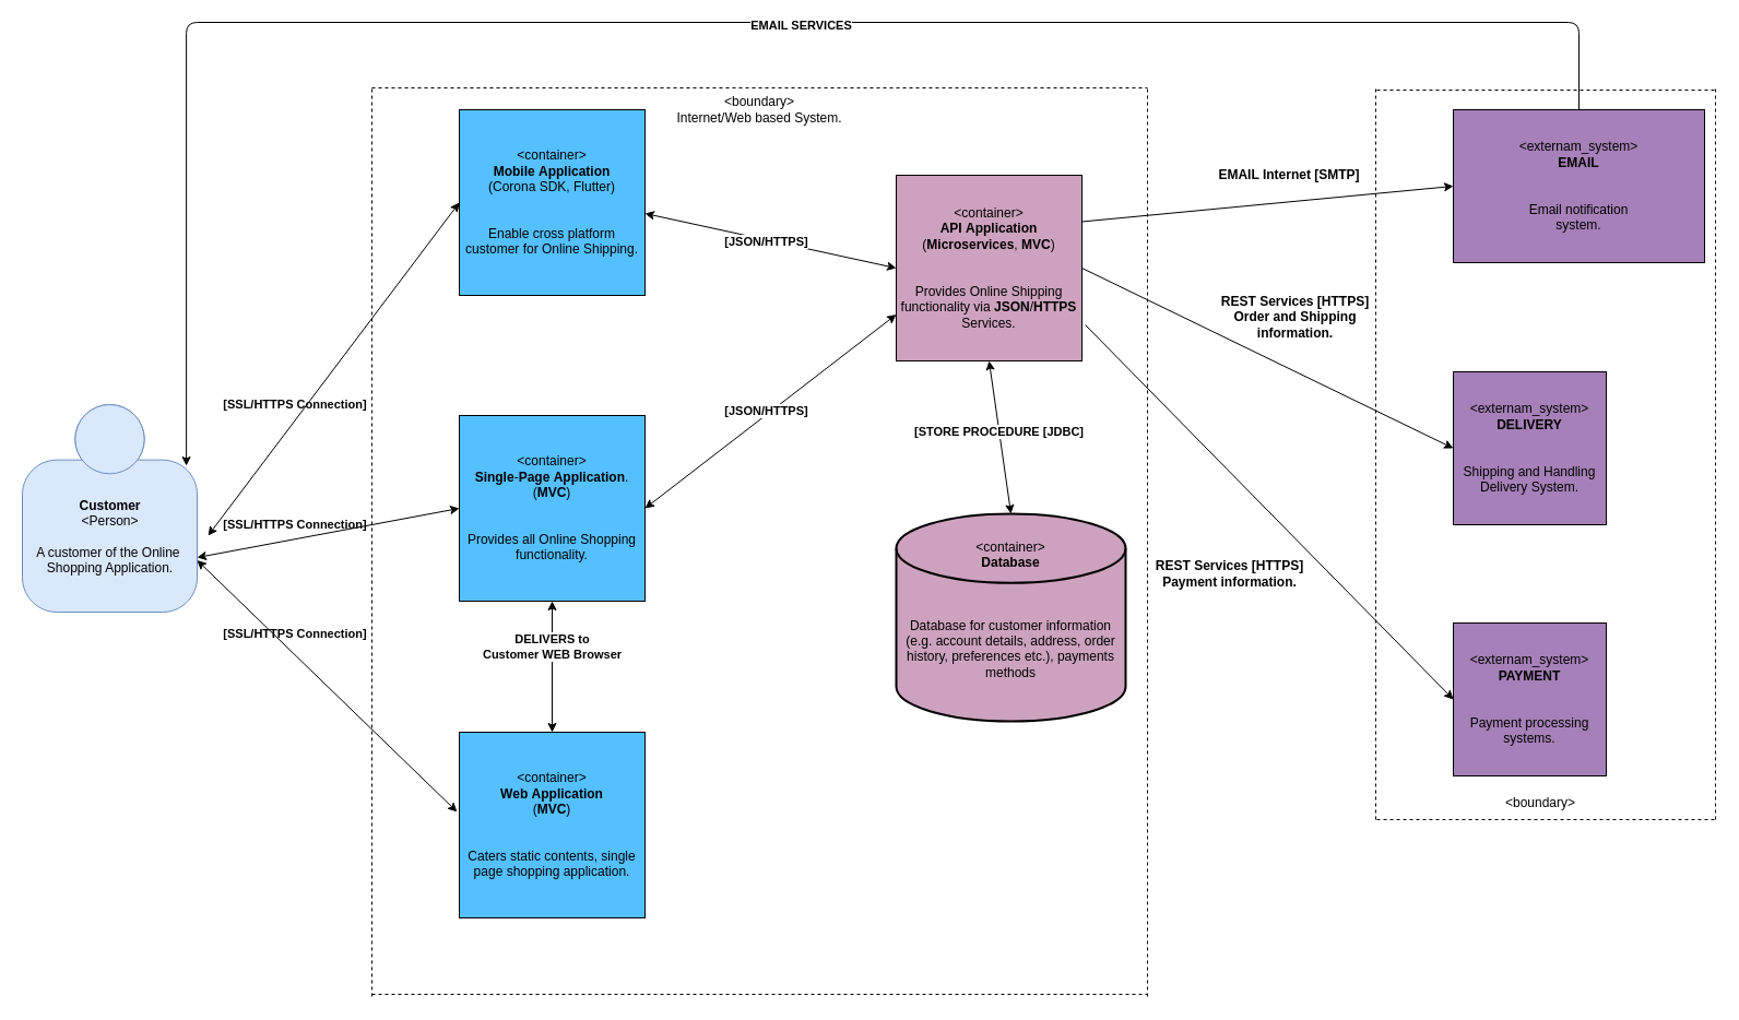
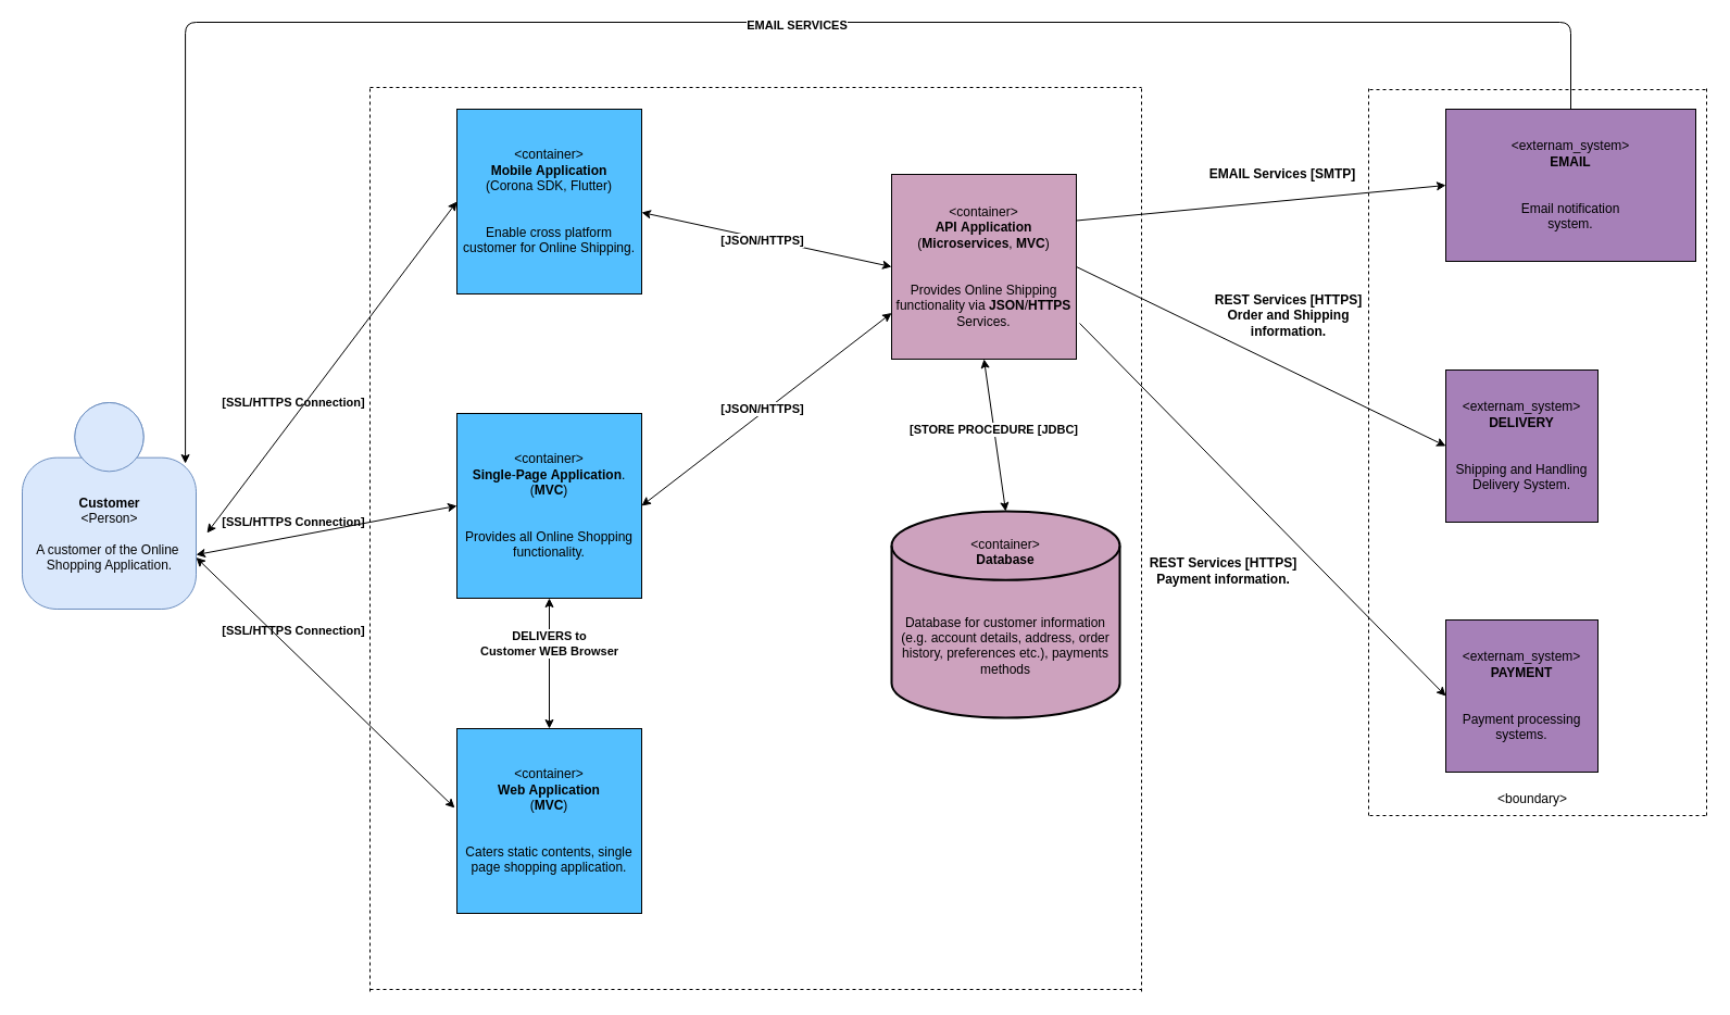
  <mxCell id="0" />
  <mxCell id="1" parent="0" />
  <mxCell id="2" value="&lt;b&gt;Customer&lt;/b&gt;&lt;div&gt;&amp;lt;Person&amp;gt;&lt;/div&gt;&lt;br&gt;&lt;div&gt;A customer of the Online&amp;nbsp;&lt;/div&gt;&lt;div&gt;Shopping Application.&lt;/div&gt;" style="html=1;dashed=0;whitespace=wrap;fillColor=#DAE8FC;strokeColor=#6C8EBF;shape=mxgraph.c4.person;align=center;points=[[0.5,0,0],[1,0.5,0],[1,0.75,0],[0.75,1,0],[0.5,1,0],[0.25,1,0],[0,0.75,0],[0,0.5,0]];" parent="1" vertex="1"><mxGeometry x="20" y="370" width="160" height="190" as="geometry" /></mxCell>
  <mxCell id="3" value="&amp;lt;externam_system&amp;gt;&lt;br&gt;&lt;b&gt;EMAIL&lt;/b&gt;&lt;br&gt;&lt;br&gt;&lt;br&gt;Email notification &lt;br&gt;system." style="whiteSpace=wrap;html=1;aspect=fixed;fillColor=#A680B8;" parent="1" vertex="1"><mxGeometry x="1330" y="100" width="230" height="140" as="geometry" /></mxCell>
  <mxCell id="4" value="&amp;lt;externam_system&amp;gt;&lt;br&gt;&lt;b&gt;DELIVERY&lt;/b&gt;&lt;br&gt;&lt;br&gt;&lt;br&gt;Shipping and Handling Delivery System." style="whiteSpace=wrap;html=1;aspect=fixed;fillColor=#A680B8;" parent="1" vertex="1"><mxGeometry x="1330" y="340" width="140" height="140" as="geometry" /></mxCell>
  <mxCell id="5" value="&amp;lt;externam_system&amp;gt;&lt;br&gt;&lt;b&gt;PAYMENT&lt;/b&gt;&lt;br&gt;&lt;br&gt;&lt;br&gt;Payment processing systems." style="whiteSpace=wrap;html=1;aspect=fixed;fillColor=#A680B8;" parent="1" vertex="1"><mxGeometry x="1330" y="570" width="140" height="140" as="geometry" /></mxCell>
  <mxCell id="6" value="&amp;lt;container&amp;gt;&lt;br&gt;&lt;b&gt;Web&lt;/b&gt; &lt;b&gt;Application&lt;/b&gt;&lt;br&gt;(&lt;b&gt;MVC&lt;/b&gt;)&lt;br&gt;&lt;br&gt;&lt;br&gt;Caters static contents, single page shopping application." style="whiteSpace=wrap;html=1;aspect=fixed;fillColor=#54C0FF;" parent="1" vertex="1"><mxGeometry x="420" y="670" width="170" height="170" as="geometry" /></mxCell>
  <mxCell id="7" value="&amp;lt;container&amp;gt;&lt;br&gt;&lt;b&gt;Single&lt;/b&gt;-&lt;b&gt;Page&lt;/b&gt; &lt;b&gt;Application&lt;/b&gt;.&lt;br&gt;(&lt;b&gt;MVC&lt;/b&gt;)&lt;br&gt;&lt;br&gt;&lt;br&gt;Provides all Online Shopping functionality." style="whiteSpace=wrap;html=1;aspect=fixed;fillColor=#54C0FF;" parent="1" vertex="1"><mxGeometry x="420" y="380" width="170" height="170" as="geometry" /></mxCell>
  <mxCell id="8" value="&amp;lt;container&amp;gt;&lt;br&gt;&lt;b&gt;Mobile&lt;/b&gt; &lt;b&gt;Application&lt;/b&gt;&lt;br&gt;(Corona SDK, Flutter)&lt;br&gt;&lt;br&gt;&lt;br&gt;Enable cross platform customer for Online Shipping." style="whiteSpace=wrap;html=1;aspect=fixed;fillColor=#54C0FF;" parent="1" vertex="1"><mxGeometry x="420" y="100" width="170" height="170" as="geometry" /></mxCell>
  <mxCell id="9" value="&amp;lt;container&amp;gt;&lt;br&gt;&lt;b&gt;Database&lt;/b&gt;&lt;br&gt;&lt;br&gt;&lt;br&gt;&lt;br&gt;Database for customer information (e.g. account details, address, order history, preferences etc.), payments methods&lt;br&gt;&lt;br&gt;" style="strokeWidth=2;html=1;shape=mxgraph.flowchart.database;whiteSpace=wrap;fillColor=#CDA2BE;" parent="1" vertex="1"><mxGeometry y="470" width="210" height="190" as="geometry" x="820" /></mxCell>
  <mxCell id="10" value="&amp;lt;container&amp;gt;&lt;br&gt;&lt;b&gt;API&lt;/b&gt; &lt;b&gt;Application&lt;/b&gt;&lt;br&gt;(&lt;b&gt;Microservices&lt;/b&gt;, &lt;b&gt;MVC&lt;/b&gt;)&lt;br&gt;&lt;br&gt;&lt;br&gt;Provides Online Shipping functionality via &lt;b&gt;JSON&lt;/b&gt;/&lt;b&gt;HTTPS&lt;/b&gt; Services." style="whiteSpace=wrap;html=1;aspect=fixed;fillColor=#CDA2BE;" parent="1" vertex="1"><mxGeometry y="160" width="170" height="170" as="geometry" x="820" /></mxCell>
  <mxCell id="11" value="" style="endArrow=none;dashed=1;html=1;" parent="1" edge="1"><mxGeometry width="50" height="50" relative="1" as="geometry"><mxPoint x="1259" y="750" as="sourcePoint" /><mxPoint x="1259" y="80" as="targetPoint" /></mxGeometry></mxCell>
  <mxCell id="12" value="" style="endArrow=none;dashed=1;html=1;" parent="1" edge="1"><mxGeometry width="50" height="50" relative="1" as="geometry"><mxPoint x="1260" y="82" as="sourcePoint" /><mxPoint x="1570" y="82" as="targetPoint" /></mxGeometry></mxCell>
  <mxCell id="13" value="" style="endArrow=none;dashed=1;html=1;" parent="1" edge="1"><mxGeometry width="50" height="50" relative="1" as="geometry"><mxPoint x="1570" y="750" as="sourcePoint" /><mxPoint x="1570" y="80" as="targetPoint" /></mxGeometry></mxCell>
  <mxCell id="14" value="" style="endArrow=none;dashed=1;html=1;" parent="1" edge="1"><mxGeometry width="50" height="50" relative="1" as="geometry"><mxPoint x="1260" y="750" as="sourcePoint" /><mxPoint x="1570" y="750" as="targetPoint" /></mxGeometry></mxCell>
  <mxCell id="15" value="&amp;lt;boundary&amp;gt;" style="text;html=1;strokeColor=none;fillColor=none;align=center;verticalAlign=middle;whiteSpace=wrap;rounded=0;rotation=0;" parent="1" vertex="1"><mxGeometry x="1360" y="720" width="100" height="30" as="geometry" /></mxCell>
  <mxCell id="16" value="" style="endArrow=none;dashed=1;html=1;" parent="1" edge="1"><mxGeometry width="50" height="50" relative="1" as="geometry"><mxPoint x="340" y="912" as="sourcePoint" /><mxPoint x="340" y="80" as="targetPoint" /></mxGeometry></mxCell>
  <mxCell id="17" value="" style="endArrow=none;dashed=1;html=1;" parent="1" edge="1"><mxGeometry width="50" height="50" relative="1" as="geometry"><mxPoint x="1050" y="912" as="sourcePoint" /><mxPoint x="1050" y="80" as="targetPoint" /></mxGeometry></mxCell>
  <mxCell id="18" value="" style="endArrow=none;dashed=1;html=1;" parent="1" edge="1"><mxGeometry width="50" height="50" relative="1" as="geometry"><mxPoint x="340" y="910" as="sourcePoint" /><mxPoint x="1050" y="910" as="targetPoint" /></mxGeometry></mxCell>
  <mxCell id="19" value="" style="endArrow=none;dashed=1;html=1;" parent="1" edge="1"><mxGeometry width="50" height="50" relative="1" as="geometry"><mxPoint x="340" y="80" as="sourcePoint" /><mxPoint x="1050" y="80" as="targetPoint" /></mxGeometry></mxCell>
- <mxCell id="20" value="&amp;lt;boundary&amp;gt;&lt;br&gt;Internet/Web based System." style="text;html=1;strokeColor=none;fillColor=none;align=center;verticalAlign=middle;whiteSpace=wrap;rounded=0;" parent="1" vertex="1"><mxGeometry x="610" y="80" width="170" height="40" as="geometry" /></mxCell>
  <mxCell id="21" value="" style="endArrow=classic;startArrow=classic;html=1;exitX=1;exitY=0.75;exitDx=0;exitDy=0;exitPerimeter=0;entryX=-0.012;entryY=0.429;entryDx=0;entryDy=0;entryPerimeter=0;" parent="1" source="2" target="6" edge="1"><mxGeometry width="50" height="50" relative="1" as="geometry"><mxPoint x="140" y="680" as="sourcePoint" /><mxPoint x="190" y="630" as="targetPoint" /></mxGeometry></mxCell>
  <mxCell id="22" value="" style="endArrow=classic;startArrow=classic;html=1;entryX=0;entryY=0.5;entryDx=0;entryDy=0;" parent="1" target="7" edge="1"><mxGeometry width="50" height="50" relative="1" as="geometry"><mxPoint x="180" y="510" as="sourcePoint" /><mxPoint x="250" y="470" as="targetPoint" /></mxGeometry></mxCell>
  <mxCell id="23" value="" style="endArrow=classic;startArrow=classic;html=1;entryX=0;entryY=0.5;entryDx=0;entryDy=0;" parent="1" target="8" edge="1"><mxGeometry width="50" height="50" relative="1" as="geometry"><mxPoint x="190" y="490" as="sourcePoint" /><mxPoint x="410" y="200" as="targetPoint" /></mxGeometry></mxCell>
  <mxCell id="24" value="&lt;meta charset=&quot;utf-8&quot;&gt;&lt;b style=&quot;font-family: Helvetica; font-size: 11px; font-style: normal; font-variant-ligatures: normal; font-variant-caps: normal; letter-spacing: normal; orphans: 2; text-align: center; text-indent: 0px; text-transform: none; widows: 2; word-spacing: 0px; -webkit-text-stroke-width: 0px; text-decoration-style: initial; text-decoration-color: initial;&quot;&gt;[SSL/HTTPS Connection]&lt;/b&gt;" style="text;html=1;strokeColor=none;fillColor=none;align=center;verticalAlign=middle;whiteSpace=wrap;rounded=0;" parent="1" vertex="1"><mxGeometry x="200" y="360" width="140" height="20" as="geometry" /></mxCell>
  <mxCell id="25" value="" style="endArrow=classic;startArrow=classic;html=1;entryX=0;entryY=0.5;entryDx=0;entryDy=0;" parent="1" target="10" edge="1"><mxGeometry width="50" height="50" relative="1" as="geometry"><mxPoint x="590" y="195" as="sourcePoint" /><mxPoint x="640" y="145" as="targetPoint" /></mxGeometry></mxCell>
  <mxCell id="26" value="&lt;b&gt;[JSON/HTTPS]&lt;/b&gt;" style="edgeLabel;html=1;align=center;verticalAlign=middle;resizable=0;points=[];rotation=0;" parent="25" vertex="1" connectable="0"><mxGeometry x="-0.217" relative="1" as="geometry"><mxPoint x="20.1" y="5.46" as="offset" /></mxGeometry></mxCell>
  <mxCell id="27" value="" style="endArrow=classic;startArrow=classic;html=1;exitX=1;exitY=0.5;exitDx=0;exitDy=0;entryX=0;entryY=0.75;entryDx=0;entryDy=0;" parent="1" source="7" target="10" edge="1"><mxGeometry width="50" height="50" relative="1" as="geometry"><mxPoint x="600" y="480" as="sourcePoint" /><mxPoint x="650" y="430" as="targetPoint" /></mxGeometry></mxCell>
  <mxCell id="28" value="&lt;b&gt;[JSON/HTTPS]&lt;/b&gt;" style="edgeLabel;html=1;align=center;verticalAlign=middle;resizable=0;points=[];rotation=0;" parent="1" vertex="1" connectable="0"><mxGeometry x="670" y="390.004" as="geometry"><mxPoint x="30.1" y="-14.54" as="offset" /></mxGeometry></mxCell>
  <mxCell id="29" value="&lt;meta charset=&quot;utf-8&quot;&gt;&lt;b style=&quot;font-family: Helvetica; font-size: 11px; font-style: normal; font-variant-ligatures: normal; font-variant-caps: normal; letter-spacing: normal; orphans: 2; text-align: center; text-indent: 0px; text-transform: none; widows: 2; word-spacing: 0px; -webkit-text-stroke-width: 0px; text-decoration-style: initial; text-decoration-color: initial;&quot;&gt;[SSL/HTTPS Connection]&lt;/b&gt;" style="text;html=1;strokeColor=none;fillColor=none;align=center;verticalAlign=middle;whiteSpace=wrap;rounded=0;" parent="1" vertex="1"><mxGeometry x="200" y="470" width="140" height="20" as="geometry" /></mxCell>
  <mxCell id="30" value="&lt;meta charset=&quot;utf-8&quot;&gt;&lt;b style=&quot;font-family: Helvetica; font-size: 11px; font-style: normal; font-variant-ligatures: normal; font-variant-caps: normal; letter-spacing: normal; orphans: 2; text-align: center; text-indent: 0px; text-transform: none; widows: 2; word-spacing: 0px; -webkit-text-stroke-width: 0px; text-decoration-style: initial; text-decoration-color: initial;&quot;&gt;[SSL/HTTPS Connection]&lt;/b&gt;" style="text;html=1;strokeColor=none;fillColor=none;align=center;verticalAlign=middle;whiteSpace=wrap;rounded=0;" parent="1" vertex="1"><mxGeometry x="200" y="570" width="140" height="20" as="geometry" /></mxCell>
  <mxCell id="31" value="" style="endArrow=classic;startArrow=classic;html=1;entryX=0.5;entryY=0;entryDx=0;entryDy=0;entryPerimeter=0;exitX=0.5;exitY=1;exitDx=0;exitDy=0;" parent="1" source="10" target="9" edge="1"><mxGeometry width="50" height="50" relative="1" as="geometry"><mxPoint x="590" y="790" as="sourcePoint" /><mxPoint x="640" y="740" as="targetPoint" /></mxGeometry></mxCell>
  <mxCell id="32" value="&lt;b&gt;[STORE PROCEDURE [JDBC]&lt;/b&gt;" style="edgeLabel;html=1;align=center;verticalAlign=middle;resizable=0;points=[];" parent="31" vertex="1" connectable="0"><mxGeometry x="-0.086" y="-1" relative="1" as="geometry"><mxPoint as="offset" /></mxGeometry></mxCell>
  <mxCell id="33" value="" style="endArrow=classic;html=1;entryX=0;entryY=0.5;entryDx=0;entryDy=0;exitX=1;exitY=0.25;exitDx=0;exitDy=0;" parent="1" source="10" target="3" edge="1"><mxGeometry width="50" height="50" relative="1" as="geometry"><mxPoint x="990" y="260" as="sourcePoint" /><mxPoint x="1040" y="210" as="targetPoint" /></mxGeometry></mxCell>
  <mxCell id="34" value="" style="endArrow=classic;html=1;exitX=1;exitY=0.5;exitDx=0;exitDy=0;entryX=0;entryY=0.5;entryDx=0;entryDy=0;" parent="1" source="10" target="4" edge="1"><mxGeometry width="50" height="50" relative="1" as="geometry"><mxPoint x="1020" y="280" as="sourcePoint" /><mxPoint x="1070" y="230" as="targetPoint" /></mxGeometry></mxCell>
  <mxCell id="35" value="" style="endArrow=classic;html=1;entryX=0;entryY=0.5;entryDx=0;entryDy=0;exitX=1.018;exitY=0.806;exitDx=0;exitDy=0;exitPerimeter=0;" parent="1" source="10" target="5" edge="1"><mxGeometry width="50" height="50" relative="1" as="geometry"><mxPoint x="990" y="330" as="sourcePoint" /><mxPoint x="1040" y="280" as="targetPoint" /></mxGeometry></mxCell>
  <mxCell id="36" value="&lt;b&gt;REST Services [HTTPS]&lt;br&gt;Order and Shipping &lt;br&gt;information.&lt;br&gt;&lt;/b&gt;" style="text;html=1;align=center;verticalAlign=middle;resizable=0;points=[];autosize=1;" parent="1" vertex="1"><mxGeometry x="1110" y="265" width="150" height="50" as="geometry" /></mxCell>
- <mxCell id="37" value="&lt;b&gt;EMAIL Internet [SMTP]&lt;/b&gt;" style="text;html=1;strokeColor=none;fillColor=none;align=center;verticalAlign=middle;whiteSpace=wrap;rounded=0;" parent="1" vertex="1"><mxGeometry x="1110" y="150" width="140" height="20" as="geometry" /></mxCell>
+ <mxCell id="37" value="&lt;b&gt;EMAIL Services [SMTP]&lt;/b&gt;" style="text;html=1;strokeColor=none;fillColor=none;align=center;verticalAlign=middle;whiteSpace=wrap;rounded=0;" parent="1" vertex="1"><mxGeometry x="1110" y="150" width="140" height="20" as="geometry" /></mxCell>
  <mxCell id="38" value="&lt;b&gt;REST Services [HTTPS]&lt;br&gt;Payment information.&lt;br&gt;&lt;/b&gt;" style="text;html=1;align=center;verticalAlign=middle;resizable=0;points=[];autosize=1;" parent="1" vertex="1"><mxGeometry x="1050" y="510" width="150" height="30" as="geometry" /></mxCell>
  <mxCell id="39" value="" style="edgeStyle=elbowEdgeStyle;elbow=horizontal;endArrow=classic;html=1;entryX=0.938;entryY=0.295;entryDx=0;entryDy=0;entryPerimeter=0;exitX=0.5;exitY=0;exitDx=0;exitDy=0;" parent="1" source="3" target="2" edge="1"><mxGeometry width="50" height="50" relative="1" as="geometry"><mxPoint x="170" y="280" as="sourcePoint" /><mxPoint x="220" y="230" as="targetPoint" /><Array as="points"><mxPoint x="570" y="20" /></Array></mxGeometry></mxCell>
  <mxCell id="40" value="&lt;b&gt;EMAIL SERVICES&lt;/b&gt;" style="edgeLabel;html=1;align=center;verticalAlign=middle;resizable=0;points=[];" parent="39" vertex="1" connectable="0"><mxGeometry x="-0.099" y="2" relative="1" as="geometry"><mxPoint as="offset" /></mxGeometry></mxCell>
  <mxCell id="41" value="" style="endArrow=classic;startArrow=classic;html=1;exitX=0.5;exitY=0;exitDx=0;exitDy=0;entryX=0.5;entryY=1;entryDx=0;entryDy=0;" parent="1" source="6" target="7" edge="1"><mxGeometry width="50" height="50" relative="1" as="geometry"><mxPoint x="470" y="590" as="sourcePoint" /><mxPoint x="520" y="540" as="targetPoint" /></mxGeometry></mxCell>
  <mxCell id="42" value="&lt;b&gt;DELIVERS to&lt;br&gt;Customer WEB Browser&lt;/b&gt;" style="edgeLabel;html=1;align=center;verticalAlign=middle;resizable=0;points=[];" parent="41" vertex="1" connectable="0"><mxGeometry x="0.317" y="1" relative="1" as="geometry"><mxPoint as="offset" /></mxGeometry></mxCell>
